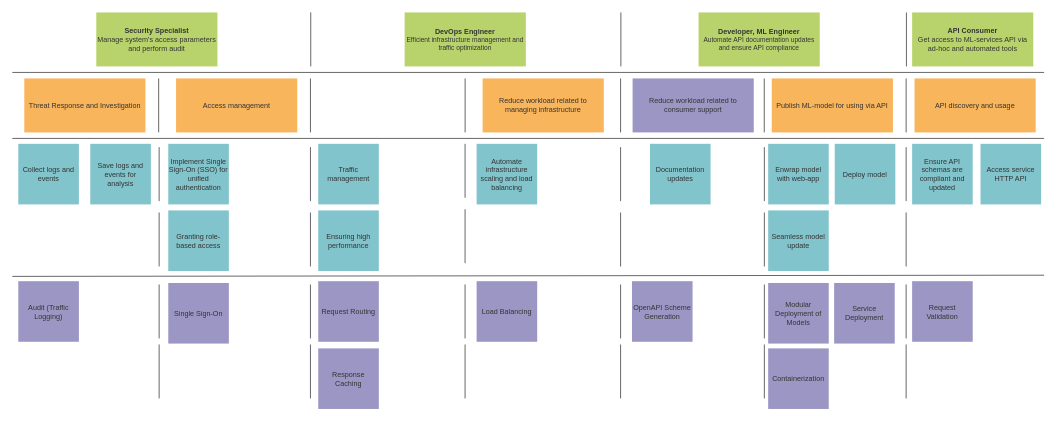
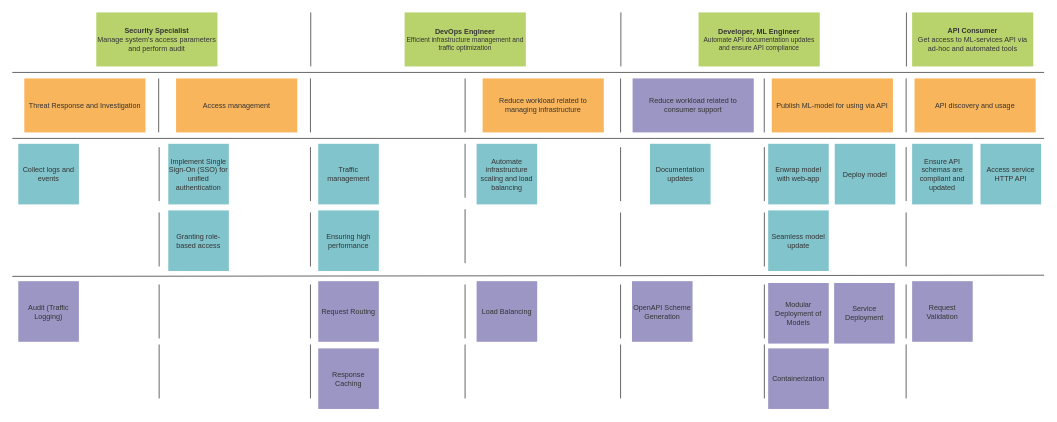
  <mxCell id="0" />
  <mxCell id="1" parent="0" />
  <mxCell id="2" value="&lt;div&gt;&lt;b&gt;Security Specialist&lt;/b&gt;&lt;/div&gt;&lt;div&gt;Manage system's access parameters and perform audit&lt;br&gt;&lt;/div&gt;" style="rounded=0;whiteSpace=wrap;html=1;strokeColor=none;strokeWidth=3;fillColor=#B9D36C;fontSize=12;fontColor=#333333;" parent="1" vertex="1"><mxGeometry x="160" y="20" width="202" height="90" as="geometry" /></mxCell>
  <mxCell id="3" value="&lt;b&gt;DevOps Engineer&lt;/b&gt;&lt;br&gt;&lt;div style=&quot;font-size: 11px;&quot;&gt;Efficient infrastructure management and traffic optimization&lt;/div&gt;" style="rounded=0;whiteSpace=wrap;html=1;strokeColor=none;strokeWidth=3;fillColor=#B9D36C;fontSize=12;fontColor=#333333;" parent="1" vertex="1"><mxGeometry x="674" y="20" width="202" height="90" as="geometry" /></mxCell>
  <mxCell id="4" value="&lt;b&gt;Developer, ML Engineer&lt;/b&gt;&lt;br&gt;&lt;div style=&quot;font-size: 11px;&quot;&gt;Automate API documentation updates and ensure API compliance&lt;/div&gt;" style="rounded=0;whiteSpace=wrap;html=1;strokeColor=none;strokeWidth=3;fillColor=#B9D36C;fontSize=12;fontColor=#333333;" parent="1" vertex="1"><mxGeometry x="1164" y="20" width="202" height="90" as="geometry" /></mxCell>
  <mxCell id="5" value="" style="endArrow=none;html=1;rounded=0;" parent="1" edge="1"><mxGeometry width="50" height="50" relative="1" as="geometry"><mxPoint x="264" y="220" as="sourcePoint" /><mxPoint x="264" y="130" as="targetPoint" /></mxGeometry></mxCell>
  <mxCell id="6" value="Access management" style="rounded=0;whiteSpace=wrap;html=1;strokeColor=none;strokeWidth=3;fillColor=#F9B55C;fontSize=12;fontColor=#333333;" parent="1" vertex="1"><mxGeometry x="293" y="130" width="202" height="90" as="geometry" /></mxCell>
  <mxCell id="7" value="Reduce workload related to managing infrastructure" style="rounded=0;whiteSpace=wrap;html=1;strokeColor=none;strokeWidth=3;fillColor=#F9B55C;fontSize=12;fontColor=#333333;" parent="1" vertex="1"><mxGeometry x="804" y="130" width="202" height="90" as="geometry" /></mxCell>
  <mxCell id="8" value="" style="endArrow=none;html=1;rounded=0;" parent="1" edge="1"><mxGeometry width="50" height="50" relative="1" as="geometry"><mxPoint x="774.83" y="220" as="sourcePoint" /><mxPoint x="774.83" y="130" as="targetPoint" /></mxGeometry></mxCell>
  <mxCell id="9" value="Traffic management" style="rounded=0;whiteSpace=wrap;html=1;strokeColor=none;strokeWidth=3;fillColor=#82C4CC;fontSize=12;fontColor=#333333;aspect=fixed;direction=south;" parent="1" vertex="1"><mxGeometry x="530" y="239" width="101" height="101" as="geometry" /></mxCell>
  <mxCell id="10" value="Collect logs and events" style="rounded=0;whiteSpace=wrap;html=1;strokeColor=none;strokeWidth=3;fillColor=#82C4CC;fontSize=12;fontColor=#333333;aspect=fixed;direction=south;" parent="1" vertex="1"><mxGeometry x="30" y="239" width="101" height="101" as="geometry" /></mxCell>
  <mxCell id="11" value="Request Routing" style="rounded=0;whiteSpace=wrap;html=1;strokeColor=none;strokeWidth=3;fillColor=#9C96C4;fontSize=12;fontColor=#333333;aspect=fixed;direction=south;align=center;verticalAlign=middle;fontFamily=Helvetica;gradientColor=none;" parent="1" vertex="1"><mxGeometry x="530" y="468" width="101" height="101" as="geometry" /></mxCell>
  <mxCell id="12" value="Audit (Traffic Logging)" style="rounded=0;whiteSpace=wrap;html=1;strokeColor=none;strokeWidth=3;fillColor=#9C96C4;fontSize=12;fontColor=#333333;aspect=fixed;direction=south;align=center;verticalAlign=middle;fontFamily=Helvetica;gradientColor=none;" parent="1" vertex="1"><mxGeometry x="30" y="468" width="101" height="101" as="geometry" /></mxCell>
  <mxCell id="13" value="Automate infrastructure scaling and load balancing" style="rounded=0;whiteSpace=wrap;html=1;strokeColor=none;strokeWidth=3;fillColor=#82C4CC;fontSize=12;fontColor=#333333;aspect=fixed;direction=south;" parent="1" vertex="1"><mxGeometry x="794" y="239" width="101" height="101" as="geometry" /></mxCell>
  <mxCell id="14" value="Ensuring high performance" style="rounded=0;whiteSpace=wrap;html=1;strokeColor=none;strokeWidth=3;fillColor=#82C4CC;fontSize=12;fontColor=#333333;aspect=fixed;direction=south;" parent="1" vertex="1"><mxGeometry x="530" y="350" width="101" height="101" as="geometry" /></mxCell>
  <mxCell id="15" value="" style="endArrow=none;html=1;rounded=0;" parent="1" edge="1"><mxGeometry width="50" height="50" relative="1" as="geometry"><mxPoint x="774.76" y="329" as="sourcePoint" /><mxPoint x="774.76" y="239" as="targetPoint" /></mxGeometry></mxCell>
  <mxCell id="16" value="" style="endArrow=none;html=1;rounded=0;" parent="1" edge="1"><mxGeometry width="50" height="50" relative="1" as="geometry"><mxPoint x="774.76" y="563.5" as="sourcePoint" /><mxPoint x="774.76" y="473.5" as="targetPoint" /></mxGeometry></mxCell>
  <mxCell id="17" value="Load Balancing" style="rounded=0;whiteSpace=wrap;html=1;strokeColor=none;strokeWidth=3;fillColor=#9C96C4;fontSize=12;fontColor=#333333;aspect=fixed;direction=south;align=center;verticalAlign=middle;fontFamily=Helvetica;gradientColor=none;" parent="1" vertex="1"><mxGeometry x="794" y="468" width="101" height="101" as="geometry" /></mxCell>
  <mxCell id="18" value="Response Caching" style="rounded=0;whiteSpace=wrap;html=1;strokeColor=none;strokeWidth=3;fillColor=#9C96C4;fontSize=12;fontColor=#333333;aspect=fixed;direction=south;align=center;verticalAlign=middle;fontFamily=Helvetica;gradientColor=none;" parent="1" vertex="1"><mxGeometry x="530" y="580" width="101" height="101" as="geometry" /></mxCell>
  <mxCell id="19" value="Reduce workload related to consumer support" style="rounded=0;whiteSpace=wrap;html=1;strokeColor=none;strokeWidth=3;fillColor=#9c96c4;fontSize=12;fontColor=#333333;" parent="1" vertex="1"><mxGeometry x="1054" y="130" width="202" height="90" as="geometry" /></mxCell>
  <mxCell id="20" value="Publish ML-model for using via API" style="rounded=0;whiteSpace=wrap;html=1;strokeColor=none;strokeWidth=3;fillColor=#F9B55C;fontSize=12;fontColor=#333333;" parent="1" vertex="1"><mxGeometry x="1286" y="130" width="202" height="90" as="geometry" /></mxCell>
  <mxCell id="21" value="" style="endArrow=none;html=1;rounded=0;" parent="1" edge="1"><mxGeometry width="50" height="50" relative="1" as="geometry"><mxPoint x="1273.5" y="220" as="sourcePoint" /><mxPoint x="1273.5" y="130" as="targetPoint" /></mxGeometry></mxCell>
  <mxCell id="22" value="Documentation updates" style="rounded=0;whiteSpace=wrap;html=1;strokeColor=none;strokeWidth=3;fillColor=#82C4CC;fontSize=12;fontColor=#333333;aspect=fixed;direction=south;" parent="1" vertex="1"><mxGeometry x="1083" y="239" width="101" height="101" as="geometry" /></mxCell>
  <mxCell id="23" value="OpenAPI Scheme Generation" style="rounded=0;whiteSpace=wrap;html=1;strokeColor=none;strokeWidth=3;fillColor=#9C96C4;fontSize=12;fontColor=#333333;aspect=fixed;direction=south;align=center;verticalAlign=middle;fontFamily=Helvetica;gradientColor=none;" parent="1" vertex="1"><mxGeometry x="1053" y="468" width="101" height="101" as="geometry" /></mxCell>
  <mxCell id="24" value="Ensure API schemas are compliant and updated" style="rounded=0;whiteSpace=wrap;html=1;strokeColor=none;strokeWidth=3;fillColor=#82C4CC;fontSize=12;fontColor=#333333;aspect=fixed;direction=south;" parent="1" vertex="1"><mxGeometry x="1520" y="239" width="101" height="101" as="geometry" /></mxCell>
  <mxCell id="25" value="Request Validation" style="rounded=0;whiteSpace=wrap;html=1;strokeColor=none;strokeWidth=3;fillColor=#9C96C4;fontSize=12;fontColor=#333333;aspect=fixed;direction=south;align=center;verticalAlign=middle;fontFamily=Helvetica;gradientColor=none;" parent="1" vertex="1"><mxGeometry x="1520" y="468" width="101" height="101" as="geometry" /></mxCell>
  <mxCell id="26" value="Modular Deployment of Models" style="rounded=0;whiteSpace=wrap;html=1;strokeColor=none;strokeWidth=3;fillColor=#9C96C4;fontSize=12;fontColor=#333333;aspect=fixed;direction=south;align=center;verticalAlign=middle;fontFamily=Helvetica;gradientColor=none;" parent="1" vertex="1"><mxGeometry x="1280" y="471" width="101" height="101" as="geometry" /></mxCell>
  <mxCell id="27" value="" style="endArrow=none;html=1;rounded=0;" parent="1" edge="1"><mxGeometry width="50" height="50" relative="1" as="geometry"><mxPoint x="1273.66" y="334.5" as="sourcePoint" /><mxPoint x="1273.66" y="244.5" as="targetPoint" /></mxGeometry></mxCell>
  <mxCell id="28" value="" style="endArrow=none;html=1;rounded=0;" parent="1" edge="1"><mxGeometry width="50" height="50" relative="1" as="geometry"><mxPoint x="1273.66" y="563.5" as="sourcePoint" /><mxPoint x="1273.66" y="473.5" as="targetPoint" /></mxGeometry></mxCell>
  <mxCell id="29" value="Implement Single Sign-On (SSO) for unified authentication" style="rounded=0;whiteSpace=wrap;html=1;strokeColor=none;strokeWidth=3;fillColor=#82C4CC;fontSize=12;fontColor=#333333;aspect=fixed;direction=south;" parent="1" vertex="1"><mxGeometry x="280" y="239" width="101" height="101" as="geometry" /></mxCell>
- <mxCell id="30" value="Single Sign-On" style="rounded=0;whiteSpace=wrap;html=1;strokeColor=none;strokeWidth=3;fillColor=#9C96C4;fontSize=12;fontColor=#333333;aspect=fixed;direction=south;align=center;verticalAlign=middle;fontFamily=Helvetica;gradientColor=none;" parent="1" vertex="1"><mxGeometry x="280" y="471" width="101" height="101" as="geometry" /></mxCell>
  <mxCell id="31" value="" style="endArrow=none;html=1;rounded=0;" parent="1" edge="1"><mxGeometry width="50" height="50" relative="1" as="geometry"><mxPoint x="264.76" y="334.5" as="sourcePoint" /><mxPoint x="264.76" y="244.5" as="targetPoint" /></mxGeometry></mxCell>
  <mxCell id="32" value="" style="endArrow=none;html=1;rounded=0;" parent="1" edge="1"><mxGeometry width="50" height="50" relative="1" as="geometry"><mxPoint x="264.76" y="563.5" as="sourcePoint" /><mxPoint x="264.76" y="473.5" as="targetPoint" /></mxGeometry></mxCell>
  <mxCell id="33" value="" style="endArrow=none;html=1;rounded=0;" parent="1" edge="1"><mxGeometry width="50" height="50" relative="1" as="geometry"><mxPoint x="517" y="334.5" as="sourcePoint" /><mxPoint x="517" y="244.5" as="targetPoint" /></mxGeometry></mxCell>
  <mxCell id="34" value="" style="endArrow=none;html=1;rounded=0;" parent="1" edge="1"><mxGeometry width="50" height="50" relative="1" as="geometry"><mxPoint x="517" y="563.5" as="sourcePoint" /><mxPoint x="517" y="473.5" as="targetPoint" /></mxGeometry></mxCell>
  <mxCell id="35" value="" style="endArrow=none;html=1;rounded=0;" parent="1" edge="1"><mxGeometry width="50" height="50" relative="1" as="geometry"><mxPoint x="517" y="220" as="sourcePoint" /><mxPoint x="517" y="130" as="targetPoint" /></mxGeometry></mxCell>
  <mxCell id="36" value="" style="endArrow=none;html=1;rounded=0;" parent="1" edge="1"><mxGeometry width="50" height="50" relative="1" as="geometry"><mxPoint x="517.5" y="110" as="sourcePoint" /><mxPoint x="517.5" y="20" as="targetPoint" /></mxGeometry></mxCell>
  <mxCell id="37" value="" style="endArrow=none;html=1;rounded=0;" parent="1" edge="1"><mxGeometry width="50" height="50" relative="1" as="geometry"><mxPoint x="1034" y="334.5" as="sourcePoint" /><mxPoint x="1034" y="244.5" as="targetPoint" /></mxGeometry></mxCell>
  <mxCell id="38" value="" style="endArrow=none;html=1;rounded=0;" parent="1" edge="1"><mxGeometry width="50" height="50" relative="1" as="geometry"><mxPoint x="1034" y="563.5" as="sourcePoint" /><mxPoint x="1034" y="473.5" as="targetPoint" /></mxGeometry></mxCell>
  <mxCell id="39" value="" style="endArrow=none;html=1;rounded=0;" parent="1" edge="1"><mxGeometry width="50" height="50" relative="1" as="geometry"><mxPoint x="1034" y="220" as="sourcePoint" /><mxPoint x="1034" y="130" as="targetPoint" /></mxGeometry></mxCell>
  <mxCell id="40" value="" style="endArrow=none;html=1;rounded=0;" parent="1" edge="1"><mxGeometry width="50" height="50" relative="1" as="geometry"><mxPoint x="1034.5" y="110" as="sourcePoint" /><mxPoint x="1034.5" y="20" as="targetPoint" /></mxGeometry></mxCell>
  <mxCell id="41" value="" style="endArrow=none;html=1;rounded=0;" parent="1" edge="1"><mxGeometry width="50" height="50" relative="1" as="geometry"><mxPoint x="20" y="120" as="sourcePoint" /><mxPoint x="1740" y="120" as="targetPoint" /></mxGeometry></mxCell>
  <mxCell id="42" value="" style="endArrow=none;html=1;rounded=0;" parent="1" edge="1"><mxGeometry width="50" height="50" relative="1" as="geometry"><mxPoint x="20" y="230" as="sourcePoint" /><mxPoint x="1740" y="230" as="targetPoint" /></mxGeometry></mxCell>
  <mxCell id="43" value="" style="endArrow=none;html=1;rounded=0;" parent="1" edge="1"><mxGeometry width="50" height="50" relative="1" as="geometry"><mxPoint x="20" y="460" as="sourcePoint" /><mxPoint x="1740" y="458" as="targetPoint" /></mxGeometry></mxCell>
  <mxCell id="44" value="&lt;div&gt;&lt;b&gt;API Consumer&lt;/b&gt;&lt;/div&gt;&lt;div&gt;Get access to ML-services API via ad-hoc and automated tools&lt;br&gt;&lt;/div&gt;" style="rounded=0;whiteSpace=wrap;html=1;strokeColor=none;strokeWidth=3;fillColor=#B9D36C;fontSize=12;fontColor=#333333;" vertex="1" parent="1"><mxGeometry x="1520" y="20" width="202" height="90" as="geometry" /></mxCell>
  <mxCell id="45" value="" style="endArrow=none;html=1;rounded=0;" edge="1" parent="1"><mxGeometry width="50" height="50" relative="1" as="geometry"><mxPoint x="1510" y="334.5" as="sourcePoint" /><mxPoint x="1510" y="244.5" as="targetPoint" /></mxGeometry></mxCell>
  <mxCell id="46" value="" style="endArrow=none;html=1;rounded=0;" edge="1" parent="1"><mxGeometry width="50" height="50" relative="1" as="geometry"><mxPoint x="1510" y="563.5" as="sourcePoint" /><mxPoint x="1510" y="473.5" as="targetPoint" /></mxGeometry></mxCell>
  <mxCell id="47" value="" style="endArrow=none;html=1;rounded=0;" edge="1" parent="1"><mxGeometry width="50" height="50" relative="1" as="geometry"><mxPoint x="1510" y="220" as="sourcePoint" /><mxPoint x="1510" y="130" as="targetPoint" /></mxGeometry></mxCell>
  <mxCell id="48" value="" style="endArrow=none;html=1;rounded=0;" edge="1" parent="1"><mxGeometry width="50" height="50" relative="1" as="geometry"><mxPoint x="1510.5" y="110" as="sourcePoint" /><mxPoint x="1510.5" y="20" as="targetPoint" /></mxGeometry></mxCell>
  <mxCell id="49" value="Containerization" style="rounded=0;whiteSpace=wrap;html=1;strokeColor=none;strokeWidth=3;fillColor=#9C96C4;fontSize=12;fontColor=#333333;aspect=fixed;direction=south;align=center;verticalAlign=middle;fontFamily=Helvetica;gradientColor=none;" vertex="1" parent="1"><mxGeometry x="1280" y="580" width="101" height="101" as="geometry" /></mxCell>
  <mxCell id="50" value="Service Deployment" style="rounded=0;whiteSpace=wrap;html=1;strokeColor=none;strokeWidth=3;fillColor=#9C96C4;fontSize=12;fontColor=#333333;aspect=fixed;direction=south;align=center;verticalAlign=middle;fontFamily=Helvetica;gradientColor=none;" vertex="1" parent="1"><mxGeometry x="1390" y="471" width="101" height="101" as="geometry" /></mxCell>
  <mxCell id="51" value="" style="endArrow=none;html=1;rounded=0;" edge="1" parent="1"><mxGeometry width="50" height="50" relative="1" as="geometry"><mxPoint x="774.76" y="438" as="sourcePoint" /><mxPoint x="774.76" y="348" as="targetPoint" /></mxGeometry></mxCell>
  <mxCell id="52" value="" style="endArrow=none;html=1;rounded=0;" edge="1" parent="1"><mxGeometry width="50" height="50" relative="1" as="geometry"><mxPoint x="1273.66" y="443.5" as="sourcePoint" /><mxPoint x="1273.66" y="353.5" as="targetPoint" /></mxGeometry></mxCell>
  <mxCell id="53" value="" style="endArrow=none;html=1;rounded=0;" edge="1" parent="1"><mxGeometry width="50" height="50" relative="1" as="geometry"><mxPoint x="264.76" y="443.5" as="sourcePoint" /><mxPoint x="264.76" y="353.5" as="targetPoint" /></mxGeometry></mxCell>
  <mxCell id="54" value="" style="endArrow=none;html=1;rounded=0;" edge="1" parent="1"><mxGeometry width="50" height="50" relative="1" as="geometry"><mxPoint x="517" y="443.5" as="sourcePoint" /><mxPoint x="517" y="353.5" as="targetPoint" /></mxGeometry></mxCell>
  <mxCell id="55" value="" style="endArrow=none;html=1;rounded=0;" edge="1" parent="1"><mxGeometry width="50" height="50" relative="1" as="geometry"><mxPoint x="1034" y="443.5" as="sourcePoint" /><mxPoint x="1034" y="353.5" as="targetPoint" /></mxGeometry></mxCell>
  <mxCell id="56" value="" style="endArrow=none;html=1;rounded=0;" edge="1" parent="1"><mxGeometry width="50" height="50" relative="1" as="geometry"><mxPoint x="1510" y="443.5" as="sourcePoint" /><mxPoint x="1510" y="353.5" as="targetPoint" /></mxGeometry></mxCell>
  <mxCell id="57" value="Threat Response and Investigation" style="rounded=0;whiteSpace=wrap;html=1;strokeColor=none;strokeWidth=3;fillColor=#F9B55C;fontSize=12;fontColor=#333333;" vertex="1" parent="1"><mxGeometry x="40" y="130" width="202" height="90" as="geometry" /></mxCell>
- <mxCell id="58" value="Save logs and events for analysis" style="rounded=0;whiteSpace=wrap;html=1;strokeColor=none;strokeWidth=3;fillColor=#82C4CC;fontSize=12;fontColor=#333333;aspect=fixed;direction=south;" vertex="1" parent="1"><mxGeometry x="150" y="239" width="101" height="101" as="geometry" /></mxCell>
  <mxCell id="59" value="API discovery and usage" style="rounded=0;whiteSpace=wrap;html=1;strokeColor=none;strokeWidth=3;fillColor=#F9B55C;fontSize=12;fontColor=#333333;" vertex="1" parent="1"><mxGeometry x="1524" y="130" width="202" height="90" as="geometry" /></mxCell>
  <mxCell id="60" value="Enwrap model with web-app" style="rounded=0;whiteSpace=wrap;html=1;strokeColor=none;strokeWidth=3;fillColor=#82C4CC;fontSize=12;fontColor=#333333;aspect=fixed;direction=south;" vertex="1" parent="1"><mxGeometry x="1280" y="239" width="101" height="101" as="geometry" /></mxCell>
  <mxCell id="61" value="Deploy model" style="rounded=0;whiteSpace=wrap;html=1;strokeColor=none;strokeWidth=3;fillColor=#82C4CC;fontSize=12;fontColor=#333333;aspect=fixed;direction=south;" vertex="1" parent="1"><mxGeometry x="1391" y="239" width="101" height="101" as="geometry" /></mxCell>
  <mxCell id="62" value="Access service HTTP API" style="rounded=0;whiteSpace=wrap;html=1;strokeColor=none;strokeWidth=3;fillColor=#82C4CC;fontSize=12;fontColor=#333333;aspect=fixed;direction=south;" vertex="1" parent="1"><mxGeometry x="1634" y="239" width="101" height="101" as="geometry" /></mxCell>
  <mxCell id="63" value="Granting role-based access" style="rounded=0;whiteSpace=wrap;html=1;strokeColor=none;strokeWidth=3;fillColor=#82C4CC;fontSize=12;fontColor=#333333;aspect=fixed;direction=south;" vertex="1" parent="1"><mxGeometry x="280" y="350" width="101" height="101" as="geometry" /></mxCell>
  <mxCell id="64" value="Seamless model update" style="rounded=0;whiteSpace=wrap;html=1;strokeColor=none;strokeWidth=3;fillColor=#82C4CC;fontSize=12;fontColor=#333333;aspect=fixed;direction=south;" vertex="1" parent="1"><mxGeometry x="1280" y="350" width="101" height="101" as="geometry" /></mxCell>
  <mxCell id="65" value="" style="endArrow=none;html=1;rounded=0;" edge="1" parent="1"><mxGeometry width="50" height="50" relative="1" as="geometry"><mxPoint x="774.76" y="663.5" as="sourcePoint" /><mxPoint x="774.76" y="573.5" as="targetPoint" /></mxGeometry></mxCell>
  <mxCell id="66" value="" style="endArrow=none;html=1;rounded=0;" edge="1" parent="1"><mxGeometry width="50" height="50" relative="1" as="geometry"><mxPoint x="1273.66" y="663.5" as="sourcePoint" /><mxPoint x="1273.66" y="573.5" as="targetPoint" /></mxGeometry></mxCell>
  <mxCell id="67" value="" style="endArrow=none;html=1;rounded=0;" edge="1" parent="1"><mxGeometry width="50" height="50" relative="1" as="geometry"><mxPoint x="264.76" y="663.5" as="sourcePoint" /><mxPoint x="264.76" y="573.5" as="targetPoint" /></mxGeometry></mxCell>
  <mxCell id="68" value="" style="endArrow=none;html=1;rounded=0;" edge="1" parent="1"><mxGeometry width="50" height="50" relative="1" as="geometry"><mxPoint x="517" y="663.5" as="sourcePoint" /><mxPoint x="517" y="573.5" as="targetPoint" /></mxGeometry></mxCell>
  <mxCell id="69" value="" style="endArrow=none;html=1;rounded=0;" edge="1" parent="1"><mxGeometry width="50" height="50" relative="1" as="geometry"><mxPoint x="1034" y="663.5" as="sourcePoint" /><mxPoint x="1034" y="573.5" as="targetPoint" /></mxGeometry></mxCell>
  <mxCell id="70" value="" style="endArrow=none;html=1;rounded=0;" edge="1" parent="1"><mxGeometry width="50" height="50" relative="1" as="geometry"><mxPoint x="1510" y="663.5" as="sourcePoint" /><mxPoint x="1510" y="573.5" as="targetPoint" /></mxGeometry></mxCell>
